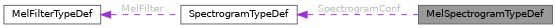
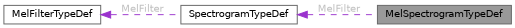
  digraph {
    rankdir=LR
    node [color=gray40 fillcolor=white fontname=Helvetica fontsize=10 shape=box style=filled]
    edge [color=darkorchid3 dir=back fontcolor=grey fontname=Helvetica fontsize=10 labelfontname=Helvetica labelfontsize=10 style=dashed]
    n1 [fillcolor=grey60 fontcolor=black height=0.2 label=MelSpectrogramTypeDef width=0.4]
    n2 [height=0.2 label=SpectrogramTypeDef width=0.4]
    n3 [height=0.2 label=MelFilterTypeDef width=0.4]
-   n2 -> n1 [label=" SpectrogramConf"]
+   n2 -> n1 [label=" MelFilter"]
    n3 -> n2 [label=" MelFilter"]
  }
